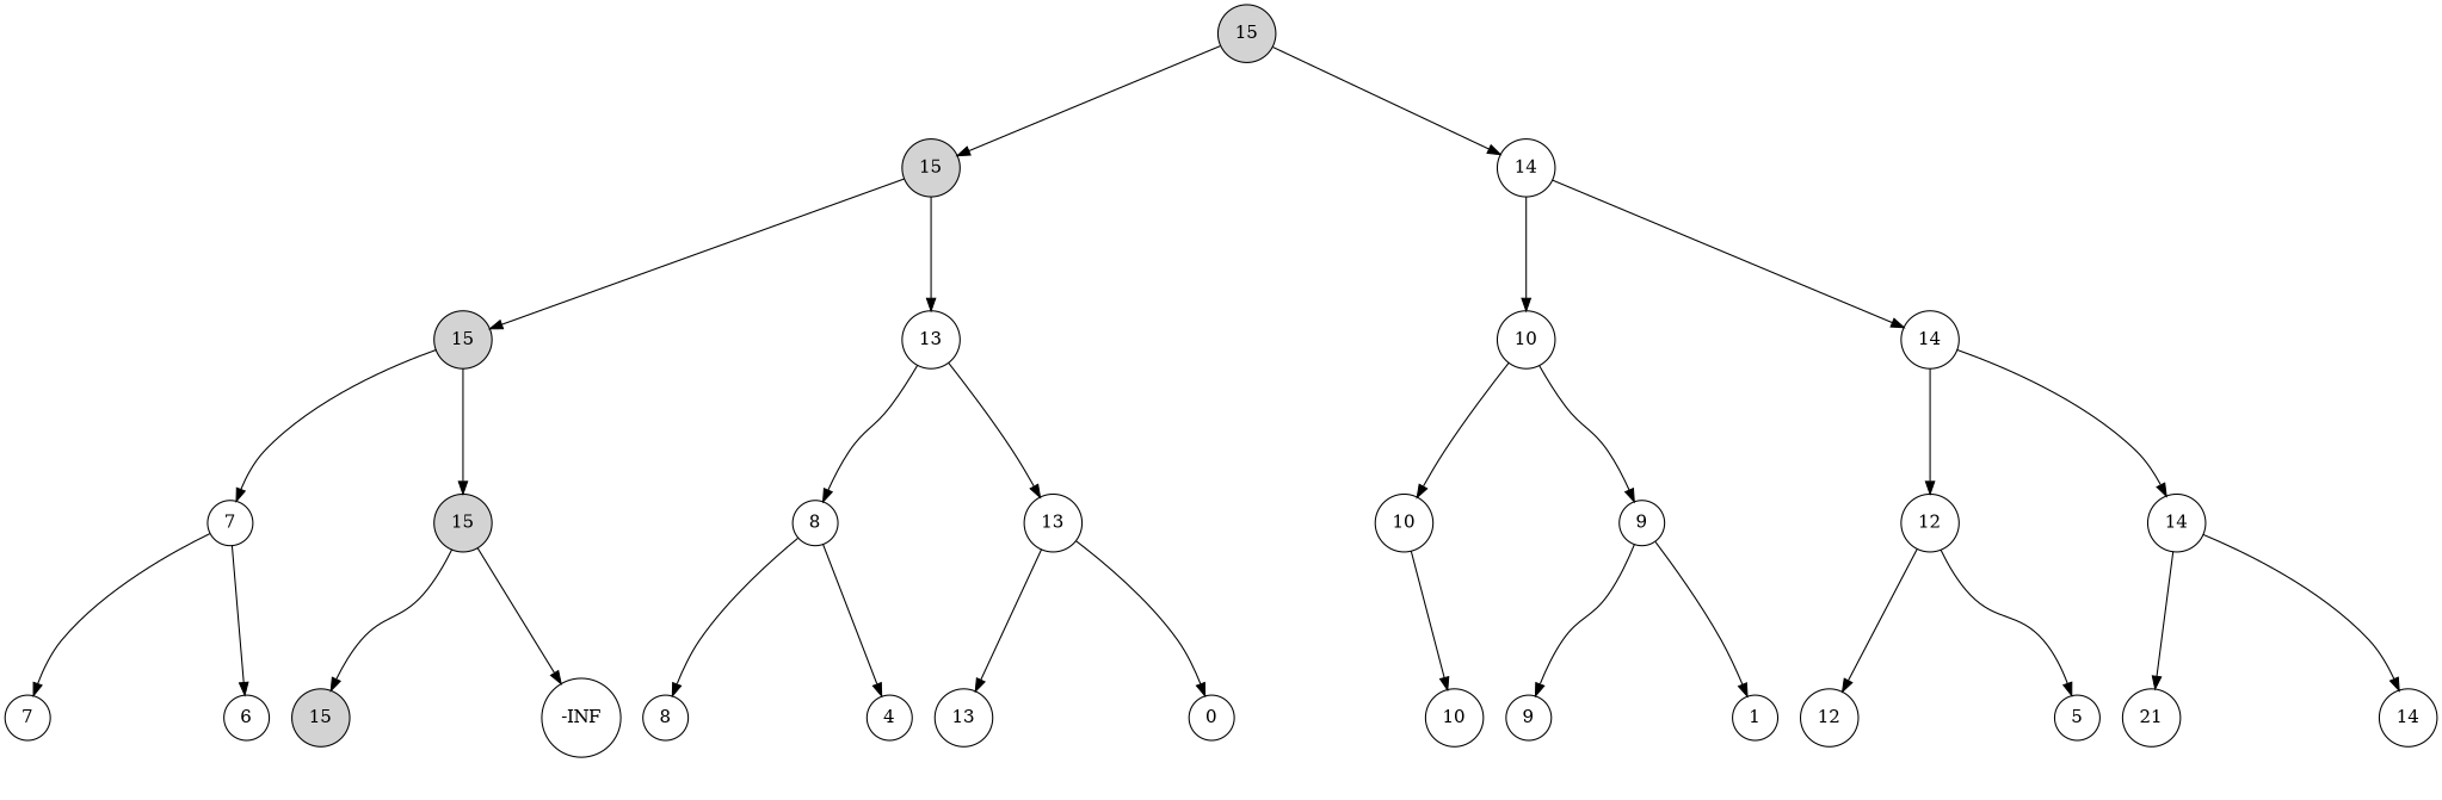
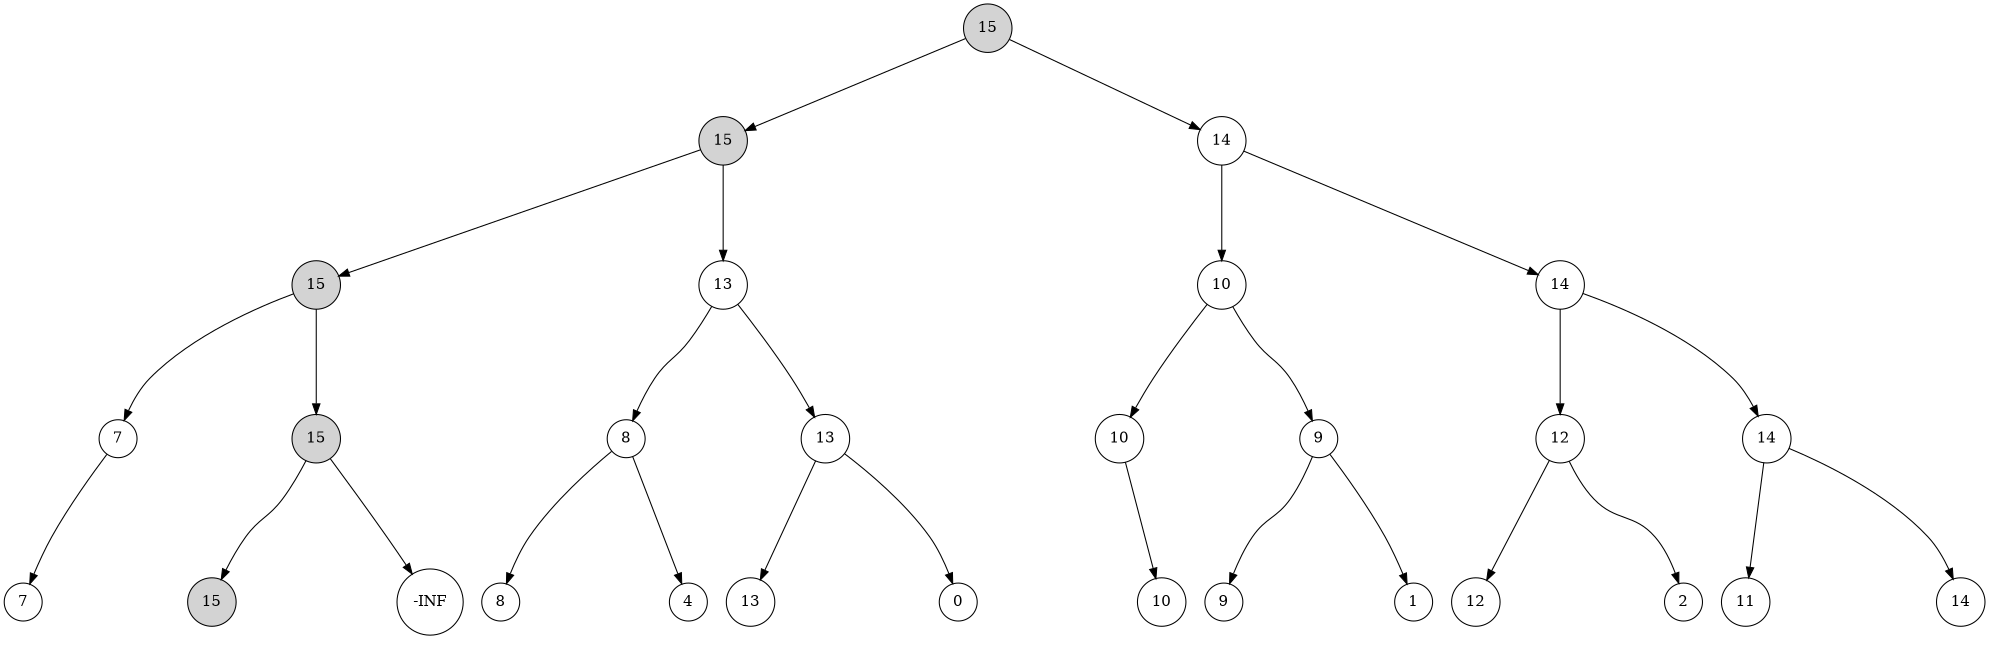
  digraph {
    node [fillcolor=white fontcolor=black shape=circle style=filled]
    edge [style=invis]
    n1 [label=7]
    nilalllm7 [style=invis fillcolor="" fontcolor=""]
-   n3 [label=6]
    n4 [fillcolor=lightgray label=15]
    nilallrm15 [style=invis fillcolor="" fontcolor=""]
    n6 [label="-INF"]
    n7 [label=7]
    nilallm15 [style=invis fillcolor="" fontcolor=""]
    n9 [fillcolor=lightgray label=15]
    n10 [label=8]
    nilalrlm8 [style=invis fillcolor="" fontcolor=""]
    n12 [label=4]
    n13 [label=13]
    nilalrrm13 [style=invis fillcolor="" fontcolor=""]
    n15 [label=0]
    n16 [label=8]
    nilalrm13 [style=invis fillcolor="" fontcolor=""]
    n18 [label=13]
    n19 [fillcolor=lightgray label=15]
    nilalm15 [style=invis fillcolor="" fontcolor=""]
    n21 [label=13]
    nilarllm10 [style=invis fillcolor="" fontcolor=""]
    n23 [label=10]
    n24 [label=9]
    nilarlrm9 [style=invis fillcolor="" fontcolor=""]
    n26 [label=1]
    n27 [label=10]
    nilarlm10 [style=invis fillcolor="" fontcolor=""]
    n29 [label=9]
    n30 [label=12]
    nilarrlm12 [style=invis fillcolor="" fontcolor=""]
-   n32 [label=5]
-   n33 [label=21]
+   n32 [label=2]
+   n33 [label=11]
    nilarrrm14 [style=invis fillcolor="" fontcolor=""]
    n35 [label=14]
    n36 [label=12]
    nilarrm14 [style=invis fillcolor="" fontcolor=""]
    n38 [label=14]
    n39 [label=10]
    nilarm14 [style=invis fillcolor="" fontcolor=""]
    n41 [label=14]
    n42 [fillcolor=lightgray label=15]
    nilam15 [style=invis fillcolor="" fontcolor=""]
    n44 [label=14]
    n45 [fillcolor=lightgray label=15]
    subgraph sub_1 {
      rank=same
      n1
      nilalllm7
-     n3
    }
    subgraph sub_2 {
      rank=same
      n4
      nilallrm15
      n6
    }
    subgraph sub_3 {
      rank=same
      n7
      nilallm15
      n9
    }
    subgraph sub_4 {
      rank=same
      n10
      nilalrlm8
      n12
    }
    subgraph sub_5 {
      rank=same
      n13
      nilalrrm13
      n15
    }
    subgraph sub_6 {
      rank=same
      n16
      nilalrm13
      n18
    }
    subgraph sub_7 {
      rank=same
      n19
      nilalm15
      n21
    }
    subgraph sub_8 {
      rank=same
      nilarllm10
      n23
    }
    subgraph sub_9 {
      rank=same
      n24
      nilarlrm9
      n26
    }
    subgraph sub_10 {
      rank=same
      n27
      nilarlm10
      n29
    }
    subgraph sub_11 {
      rank=same
      n30
      nilarrlm12
      n32
    }
    subgraph sub_12 {
      rank=same
      n33
      nilarrrm14
      n35
    }
    subgraph sub_13 {
      rank=same
      n36
      nilarrm14
      n38
    }
    subgraph sub_14 {
      rank=same
      n39
      nilarm14
      n41
    }
    subgraph sub_15 {
      rank=same
      n42
      nilam15
      n44
    }
    n1 -> nilalllm7
-   nilalllm7 -> n3
    n4 -> nilallrm15
    nilallrm15 -> n6
    n7 -> n1 [style=""]
    n7 -> nilalllm7
-   n7 -> n3 [style=""]
    n7 -> nilallm15
    nilallm15 -> n9
    n9 -> n4 [style=""]
    n9 -> nilallrm15
    n9 -> n6 [style=""]
    n10 -> nilalrlm8
    nilalrlm8 -> n12
    n13 -> nilalrrm13
    nilalrrm13 -> n15
    n16 -> n10 [style=""]
    n16 -> nilalrlm8
    n16 -> n12 [style=""]
    n16 -> nilalrm13
    nilalrm13 -> n18
    n18 -> n13 [style=""]
    n18 -> nilalrrm13
    n18 -> n15 [style=""]
    n19 -> n7 [style=""]
    n19 -> nilallm15
    n19 -> n9 [style=""]
    n19 -> nilalm15
    nilalm15 -> n21
    n21 -> n16 [style=""]
    n21 -> nilalrm13
    n21 -> n18 [style=""]
    nilarllm10 -> n23
    n24 -> nilarlrm9
    nilarlrm9 -> n26
    n27 -> nilarllm10
    n27 -> n23 [style=""]
    n27 -> nilarlm10
    nilarlm10 -> n29
    n29 -> n24 [style=""]
    n29 -> nilarlrm9
    n29 -> n26 [style=""]
    n30 -> nilarrlm12
    nilarrlm12 -> n32
    n33 -> nilarrrm14
    nilarrrm14 -> n35
    n36 -> n30 [style=""]
    n36 -> nilarrlm12
    n36 -> n32 [style=""]
    n36 -> nilarrm14
    nilarrm14 -> n38
    n38 -> n33 [style=""]
    n38 -> nilarrrm14
    n38 -> n35 [style=""]
    n39 -> n27 [style=""]
    n39 -> nilarlm10
    n39 -> n29 [style=""]
    n39 -> nilarm14
    nilarm14 -> n41
    n41 -> n36 [style=""]
    n41 -> nilarrm14
    n41 -> n38 [style=""]
    n42 -> n19 [style=""]
    n42 -> nilalm15
    n42 -> n21 [style=""]
    n42 -> nilam15
    nilam15 -> n44
    n44 -> n39 [style=""]
    n44 -> nilarm14
    n44 -> n41 [style=""]
    n45 -> n42 [style=""]
    n45 -> nilam15
    n45 -> n44 [style=""]
  }
